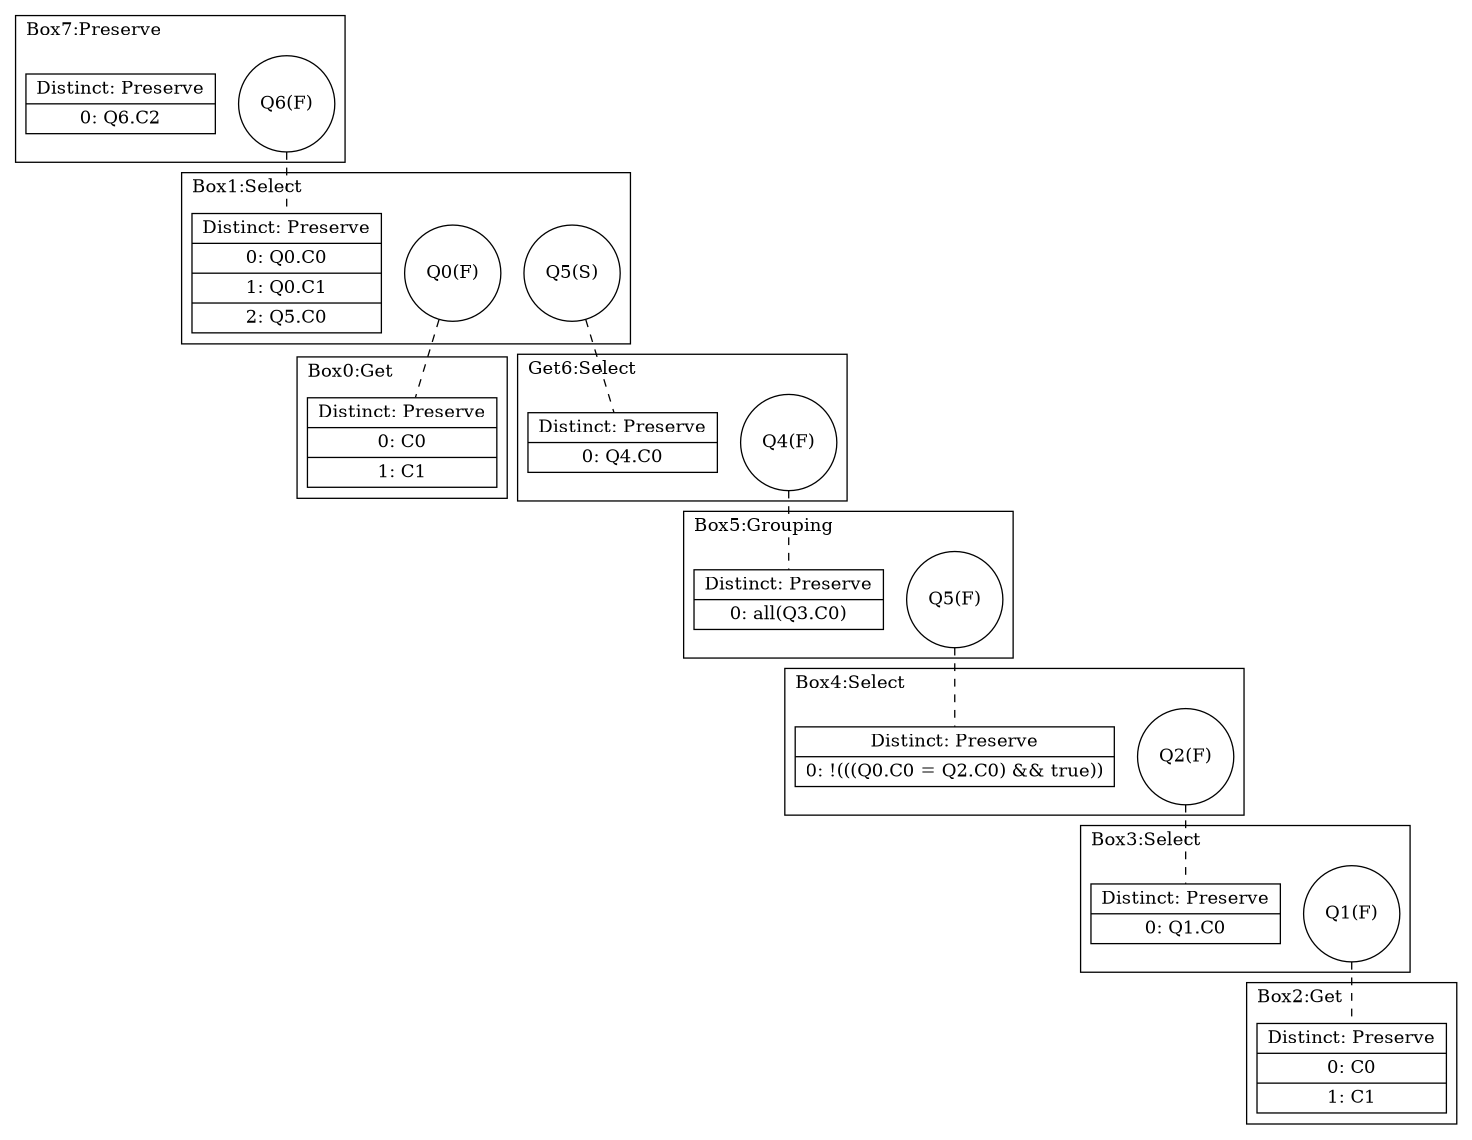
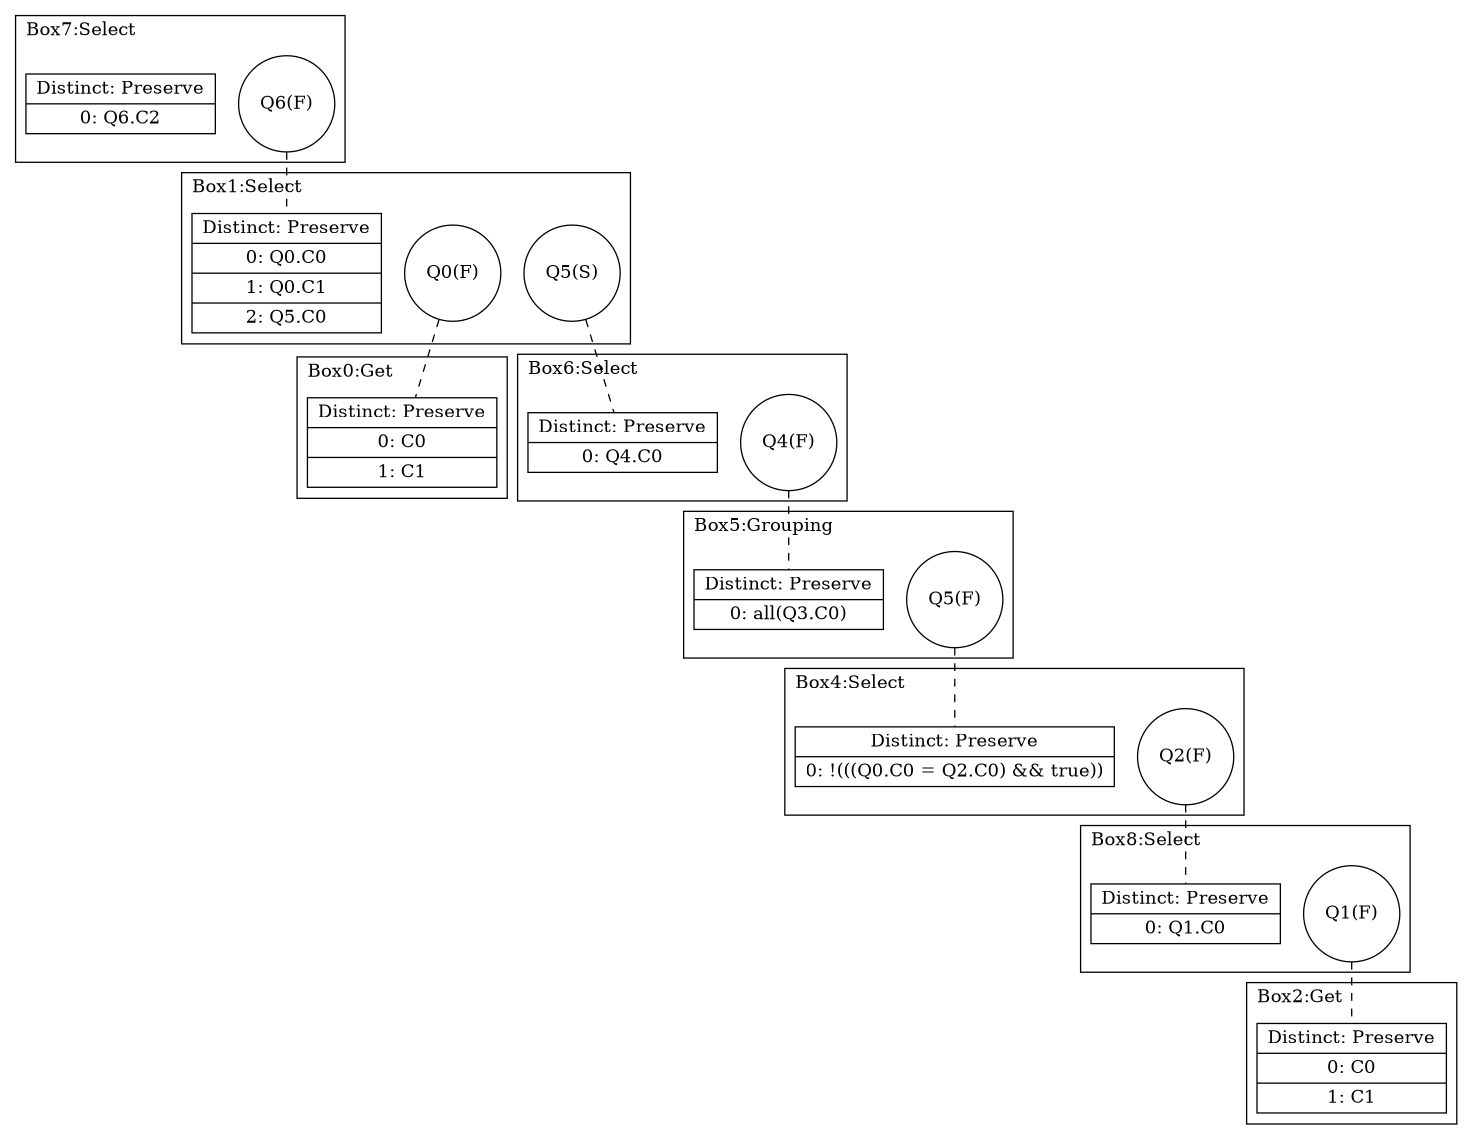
  digraph {
    compound=true
    labeljust=l
    node [shape=record]
    edge [arrowhead=none style=dashed]
    n1 [label="Q6(F)" shape=circle]
    n2 [label="{ Distinct: Preserve| 0: Q6.C2 }"]
    n3 [label="Q0(F)" shape=circle]
    n4 [label="Q5(S)" shape=circle]
    n5 [label="{ Distinct: Preserve| 0: Q0.C0| 1: Q0.C1| 2: Q5.C0 }"]
    n6 [label="{ Distinct: Preserve| 0: C0| 1: C1 }"]
    n7 [label="Q4(F)" shape=circle]
    n8 [label="{ Distinct: Preserve| 0: Q4.C0 }"]
    n9 [label="Q5(F)" shape=circle]
    n10 [label="{ Distinct: Preserve| 0: all(Q3.C0) }"]
    n11 [label="Q2(F)" shape=circle]
    n12 [label="{ Distinct: Preserve| 0: !(((Q0.C0 = Q2.C0) && true)) }"]
    n13 [label="Q1(F)" shape=circle]
    n14 [label="{ Distinct: Preserve| 0: Q1.C0 }"]
    n15 [label="{ Distinct: Preserve| 0: C0| 1: C1 }"]
    subgraph cluster_1 {
-     label="Box7:Preserve"
+     label="Box7:Select"
      n2
      subgraph sub_2 {
        label="Box7:Select"
        rank=same
        n1
      }
    }
    subgraph cluster_3 {
      label="Box1:Select"
      n5
      subgraph sub_4 {
        label="Box1:Select"
        rank=same
        n3
        n4
      }
    }
    subgraph cluster_5 {
      label="Box0:Get"
      n6
      subgraph sub_6 {
        label="Box0:Get"
        rank=same
      }
    }
    subgraph cluster_7 {
-     label="Get6:Select"
+     label="Box6:Select"
      n8
      subgraph sub_8 {
        label="Box6:Select"
        rank=same
        n7
      }
    }
    subgraph cluster_9 {
      label="Box5:Grouping"
      n10
      subgraph sub_10 {
        label="Box5:Grouping"
        rank=same
        n9
      }
    }
    subgraph cluster_11 {
      label="Box4:Select"
      n12
      subgraph sub_12 {
        label="Box4:Select"
        rank=same
        n11
      }
    }
    subgraph cluster_13 {
-     label="Box3:Select"
+     label="Box8:Select"
      n14
      subgraph sub_14 {
        label="Box3:Select"
        rank=same
        n13
      }
    }
    subgraph cluster_15 {
      label="Box2:Get"
      n15
      subgraph sub_16 {
        label="Box2:Get"
        rank=same
      }
    }
    n1 -> n5
    n3 -> n6
    n4 -> n8
    n7 -> n10
    n9 -> n12
    n11 -> n14
    n13 -> n15
  }
